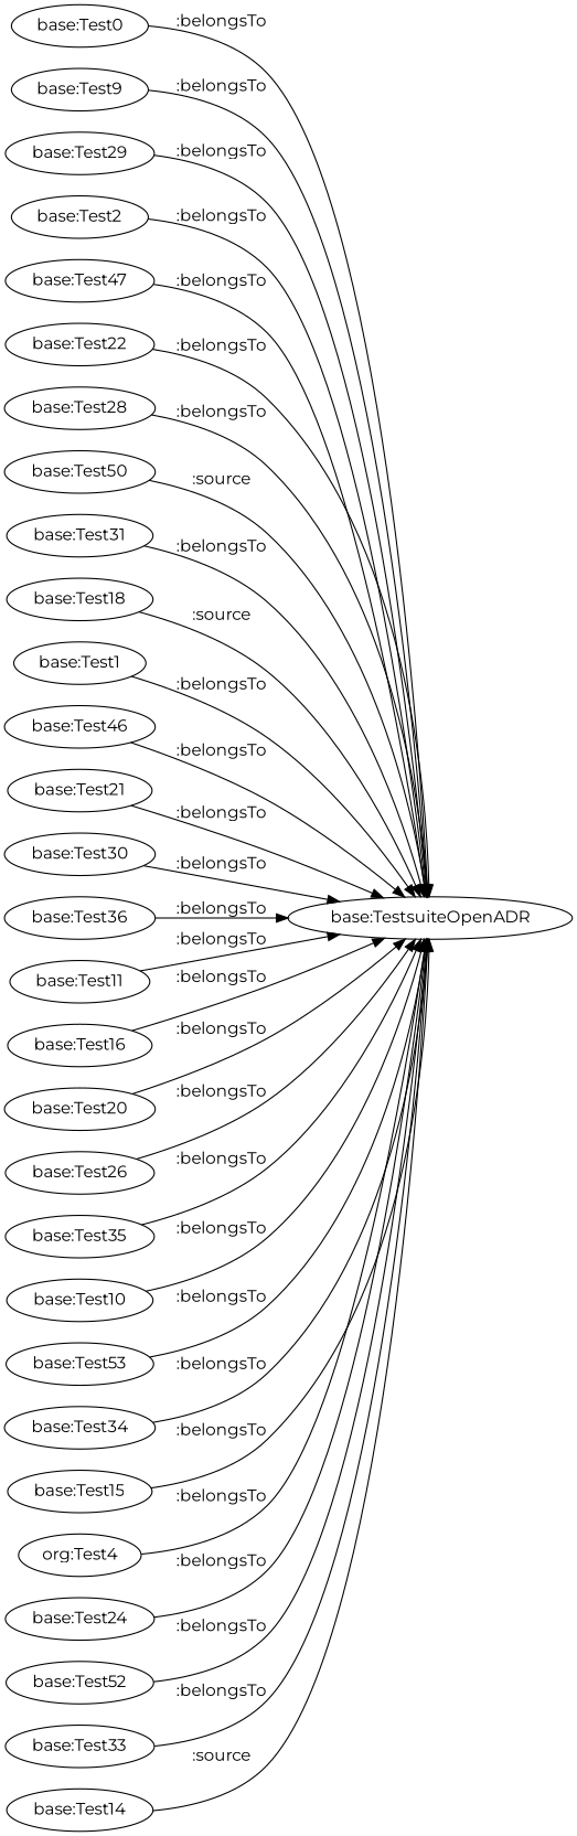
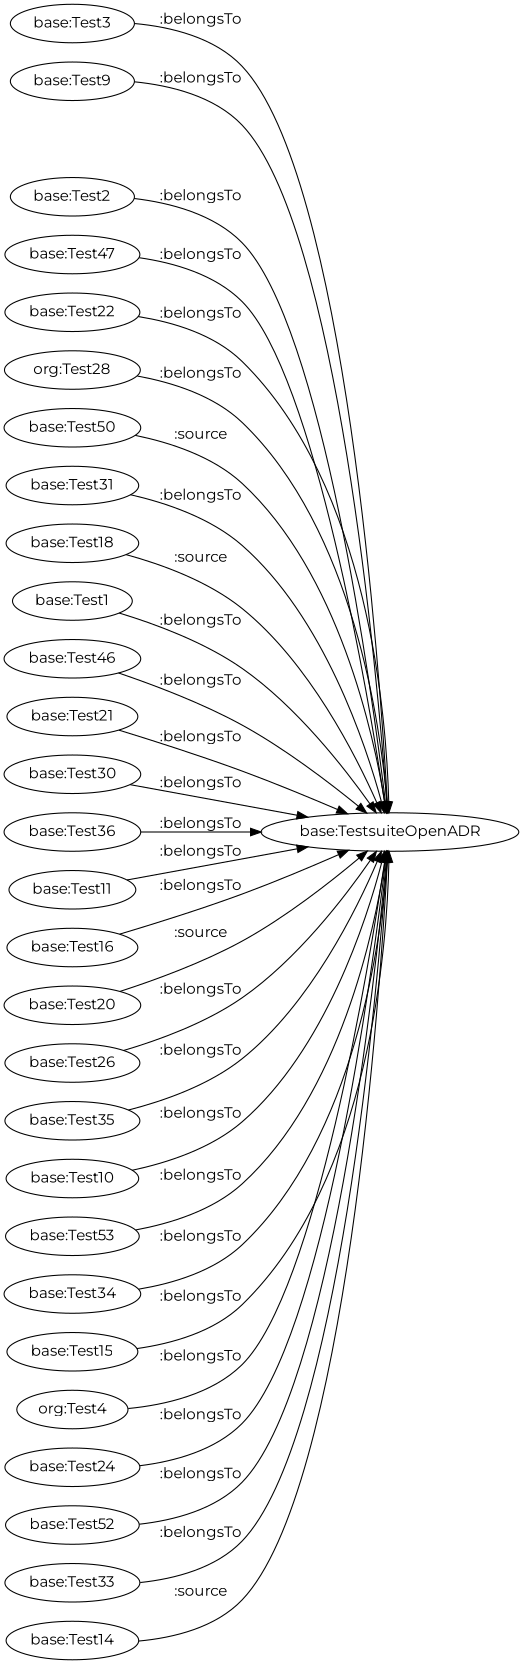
  digraph {
    fontname=Montserrat
    rankdir=LR
    node [fontname=Montserrat]
    edge [fontname=Montserrat]
-   "base:Test3" [label="base:Test0"]
+   "base:Test3"
    "base:TestsuiteOpenADR"
    "base:Test9"
-   "base:Test29"
    "base:Test2"
    "base:Test47"
    "base:Test22"
-   "base:Test28"
+   "base:Test28" [label="org:Test28"]
    "base:Test50"
    "base:Test31"
    "base:Test18"
    "base:Test1"
    "base:Test46"
    "base:Test21"
    "base:Test30"
    "base:Test36"
    "base:Test11"
    n18 [label="base:Test16"]
    "base:Test20"
    "base:Test26"
    "base:Test35"
    "base:Test10"
    "base:Test53"
    "base:Test34"
    "base:Test15"
    n26 [label="org:Test4"]
    "base:Test24"
    "base:Test52"
    "base:Test33"
    "base:Test14"
    "base:Test3" -> "base:TestsuiteOpenADR" [label=":belongsTo"]
    "base:Test9" -> "base:TestsuiteOpenADR" [label=":belongsTo"]
-   "base:Test29" -> "base:TestsuiteOpenADR" [label=":belongsTo"]
    "base:Test2" -> "base:TestsuiteOpenADR" [label=":belongsTo"]
    "base:Test47" -> "base:TestsuiteOpenADR" [label=":belongsTo"]
    "base:Test22" -> "base:TestsuiteOpenADR" [label=":belongsTo"]
    "base:Test28" -> "base:TestsuiteOpenADR" [label=":belongsTo"]
    "base:Test50" -> "base:TestsuiteOpenADR" [label=":source"]
    "base:Test31" -> "base:TestsuiteOpenADR" [label=":belongsTo"]
    "base:Test18" -> "base:TestsuiteOpenADR" [label=":source"]
    "base:Test1" -> "base:TestsuiteOpenADR" [label=":belongsTo"]
    "base:Test46" -> "base:TestsuiteOpenADR" [label=":belongsTo"]
    "base:Test21" -> "base:TestsuiteOpenADR" [label=":belongsTo"]
    "base:Test30" -> "base:TestsuiteOpenADR" [label=":belongsTo"]
    "base:Test36" -> "base:TestsuiteOpenADR" [label=":belongsTo"]
    "base:Test11" -> "base:TestsuiteOpenADR" [label=":belongsTo"]
    n18 -> "base:TestsuiteOpenADR" [label=":belongsTo"]
-   "base:Test20" -> "base:TestsuiteOpenADR" [label=":belongsTo"]
+   "base:Test20" -> "base:TestsuiteOpenADR" [label=":source"]
    "base:Test26" -> "base:TestsuiteOpenADR" [label=":belongsTo"]
    "base:Test35" -> "base:TestsuiteOpenADR" [label=":belongsTo"]
    "base:Test10" -> "base:TestsuiteOpenADR" [label=":belongsTo"]
    "base:Test53" -> "base:TestsuiteOpenADR" [label=":belongsTo"]
    "base:Test34" -> "base:TestsuiteOpenADR" [label=":belongsTo"]
    "base:Test15" -> "base:TestsuiteOpenADR" [label=":belongsTo"]
    n26 -> "base:TestsuiteOpenADR" [label=":belongsTo"]
    "base:Test24" -> "base:TestsuiteOpenADR" [label=":belongsTo"]
    "base:Test52" -> "base:TestsuiteOpenADR" [label=":belongsTo"]
    "base:Test33" -> "base:TestsuiteOpenADR" [label=":belongsTo"]
    "base:Test14" -> "base:TestsuiteOpenADR" [label=":source"]
  }
